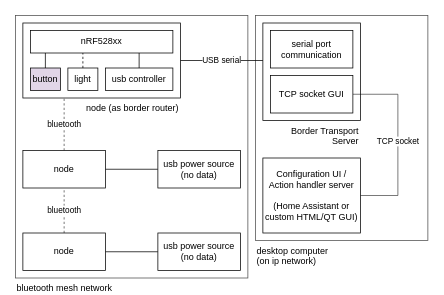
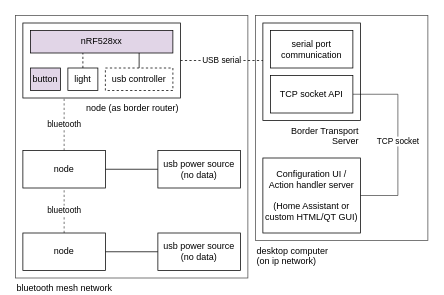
  <mxCell id="0" />
  <mxCell id="1" parent="0" />
  <mxCell id="2" value="bluetooth mesh network" style="rounded=0;whiteSpace=wrap;html=1;align=left;labelPosition=center;verticalLabelPosition=bottom;verticalAlign=top;fillColor=none;strokeColor=#000000;opacity=70;" vertex="1" parent="1"><mxGeometry x="20" y="20" width="310" height="350" as="geometry" /></mxCell>
  <mxCell id="3" style="edgeStyle=orthogonalEdgeStyle;rounded=0;orthogonalLoop=1;jettySize=auto;html=1;entryX=0;entryY=0.5;entryDx=0;entryDy=0;endArrow=none;endFill=0;" edge="1" parent="1" source="5" target="10"><mxGeometry relative="1" as="geometry" /></mxCell>
  <mxCell id="4" value="bluetooth" style="edgeStyle=orthogonalEdgeStyle;rounded=0;orthogonalLoop=1;jettySize=auto;html=1;endArrow=none;endFill=0;elbow=vertical;dashed=1;opacity=70;" edge="1" parent="1" source="5" target="8"><mxGeometry relative="1" as="geometry" /></mxCell>
  <mxCell id="5" value="node" style="rounded=0;whiteSpace=wrap;html=1;" vertex="1" parent="1"><mxGeometry x="30" y="310" width="110" height="50" as="geometry" /></mxCell>
  <mxCell id="6" value="bluetooth" style="edgeStyle=orthogonalEdgeStyle;rounded=0;orthogonalLoop=1;jettySize=auto;html=1;exitX=0.5;exitY=0;exitDx=0;exitDy=0;endArrow=none;endFill=0;dashed=1;opacity=70;elbow=vertical;" edge="1" parent="1" source="8" target="14"><mxGeometry relative="1" as="geometry"><mxPoint x="85" y="110" as="targetPoint" /><Array as="points"><mxPoint x="85" y="130" /><mxPoint x="85" y="130" /></Array></mxGeometry></mxCell>
  <mxCell id="7" style="edgeStyle=orthogonalEdgeStyle;rounded=0;orthogonalLoop=1;jettySize=auto;html=1;exitX=1;exitY=0.5;exitDx=0;exitDy=0;entryX=0;entryY=0.5;entryDx=0;entryDy=0;endArrow=none;endFill=0;" edge="1" parent="1" source="8" target="11"><mxGeometry relative="1" as="geometry" /></mxCell>
  <mxCell id="8" value="node" style="rounded=0;whiteSpace=wrap;html=1;" vertex="1" parent="1"><mxGeometry x="30" y="200" width="110" height="50" as="geometry" /></mxCell>
  <mxCell id="9" value="desktop computer&lt;br&gt;(on ip network)" style="rounded=0;whiteSpace=wrap;html=1;align=left;labelPosition=center;verticalLabelPosition=bottom;verticalAlign=top;fillColor=none;strokeColor=#000000;opacity=70;" vertex="1" parent="1"><mxGeometry x="340" y="20" width="230" height="300" as="geometry" /></mxCell>
  <mxCell id="10" value="usb power source (no data)" style="rounded=0;whiteSpace=wrap;html=1;" vertex="1" parent="1"><mxGeometry x="210" y="310" width="110" height="50" as="geometry" /></mxCell>
  <mxCell id="11" value="usb power source (no data)" style="rounded=0;whiteSpace=wrap;html=1;" vertex="1" parent="1"><mxGeometry x="210" y="200" width="110" height="50" as="geometry" /></mxCell>
  <mxCell id="12" value="Border Transport Server" style="rounded=0;whiteSpace=wrap;html=1;labelPosition=center;verticalLabelPosition=bottom;align=right;verticalAlign=top;" vertex="1" parent="1"><mxGeometry x="350" y="30" width="130" height="130" as="geometry" /></mxCell>
- <mxCell id="13" value="USB serial" style="edgeStyle=orthogonalEdgeStyle;rounded=0;orthogonalLoop=1;jettySize=auto;html=1;endArrow=none;endFill=0;elbow=vertical;" edge="1" parent="1" source="14" target="12"><mxGeometry relative="1" as="geometry"><Array as="points"><mxPoint x="330" y="80" /><mxPoint x="330" y="80" /></Array></mxGeometry></mxCell>
+ <mxCell id="13" value="USB serial" style="edgeStyle=orthogonalEdgeStyle;rounded=0;orthogonalLoop=1;jettySize=auto;html=1;endArrow=none;endFill=0;elbow=vertical;dashed=1;" edge="1" parent="1" source="14" target="12"><mxGeometry relative="1" as="geometry"><Array as="points"><mxPoint x="330" y="80" /><mxPoint x="330" y="80" /></Array></mxGeometry></mxCell>
  <mxCell id="14" value="node (as border router)" style="rounded=0;whiteSpace=wrap;html=1;labelPosition=center;verticalLabelPosition=bottom;align=right;verticalAlign=top;" vertex="1" parent="1"><mxGeometry x="30" y="30" width="210" height="100" as="geometry" /></mxCell>
  <mxCell id="15" style="edgeStyle=orthogonalEdgeStyle;rounded=0;orthogonalLoop=1;jettySize=auto;html=1;exitX=0.5;exitY=0;exitDx=0;exitDy=0;endArrow=none;endFill=0;dashed=1;" edge="1" parent="1" source="16" target="18"><mxGeometry relative="1" as="geometry"><Array as="points"><mxPoint x="150" y="50" /><mxPoint x="150" y="50" /></Array></mxGeometry></mxCell>
  <mxCell id="16" value="light" style="rounded=0;whiteSpace=wrap;html=1;" vertex="1" parent="1"><mxGeometry x="90" y="90" width="40" height="30" as="geometry" /></mxCell>
  <mxCell id="17" value="button" style="rounded=0;whiteSpace=wrap;html=1;fillColor=#e1d5e7;" vertex="1" parent="1"><mxGeometry x="40" y="90" width="40" height="30" as="geometry" /></mxCell>
- <mxCell id="18" value="nRF528xx" style="rounded=0;whiteSpace=wrap;html=1;" vertex="1" parent="1"><mxGeometry x="40" y="40" width="190" height="30" as="geometry" /></mxCell>
- <mxCell id="19" value="" style="endArrow=none;html=1;rounded=0;exitX=0.5;exitY=0;exitDx=0;exitDy=0;edgeStyle=orthogonalEdgeStyle;" edge="1" parent="1" source="17" target="18"><mxGeometry width="50" height="50" relative="1" as="geometry"><mxPoint x="66.25" y="70" as="sourcePoint" /><mxPoint x="126.667" y="20" as="targetPoint" /><Array as="points"><mxPoint x="120" y="50" /><mxPoint x="120" y="50" /></Array></mxGeometry></mxCell>
+ <mxCell id="18" value="nRF528xx" style="rounded=0;whiteSpace=wrap;html=1;fillColor=#e1d5e7;" vertex="1" parent="1"><mxGeometry x="40" y="40" width="190" height="30" as="geometry" /></mxCell>
  <mxCell id="20" style="edgeStyle=orthogonalEdgeStyle;rounded=0;orthogonalLoop=1;jettySize=auto;html=1;endArrow=none;endFill=0;elbow=vertical;exitX=0.5;exitY=0;exitDx=0;exitDy=0;" edge="1" parent="1" source="21" target="18"><mxGeometry relative="1" as="geometry"><mxPoint x="185" y="50" as="targetPoint" /><Array as="points"><mxPoint x="190" y="50" /><mxPoint x="190" y="50" /></Array></mxGeometry></mxCell>
- <mxCell id="21" value="usb controller" style="rounded=0;whiteSpace=wrap;html=1;" vertex="1" parent="1"><mxGeometry x="140" y="90" width="90" height="30" as="geometry" /></mxCell>
+ <mxCell id="21" value="usb controller" style="rounded=0;whiteSpace=wrap;html=1;dashed=1;" vertex="1" parent="1"><mxGeometry x="140" y="90" width="90" height="30" as="geometry" /></mxCell>
  <mxCell id="22" value="serial port communication" style="rounded=0;whiteSpace=wrap;html=1;" vertex="1" parent="1"><mxGeometry x="360" y="40" width="110" height="50" as="geometry" /></mxCell>
  <mxCell id="23" value="TCP socket" style="edgeStyle=orthogonalEdgeStyle;rounded=0;orthogonalLoop=1;jettySize=auto;html=1;endArrow=none;endFill=0;opacity=70;elbow=vertical;" edge="1" parent="1" source="24" target="25"><mxGeometry relative="1" as="geometry"><Array as="points"><mxPoint x="530" y="125" /><mxPoint x="530" y="260" /></Array></mxGeometry></mxCell>
- <mxCell id="24" value="TCP socket GUI" style="rounded=0;whiteSpace=wrap;html=1;" vertex="1" parent="1"><mxGeometry x="360" y="100" width="110" height="50" as="geometry" /></mxCell>
+ <mxCell id="24" value="TCP socket API" style="rounded=0;whiteSpace=wrap;html=1;" vertex="1" parent="1"><mxGeometry x="360" y="100" width="110" height="50" as="geometry" /></mxCell>
  <mxCell id="25" value="Configuration UI / Action handler server&lt;br&gt;&lt;br&gt;(Home Assistant or custom HTML/QT GUI)" style="rounded=0;whiteSpace=wrap;html=1;labelPosition=center;verticalLabelPosition=middle;align=center;verticalAlign=middle;" vertex="1" parent="1"><mxGeometry x="350" y="210" width="130" height="100" as="geometry" /></mxCell>
